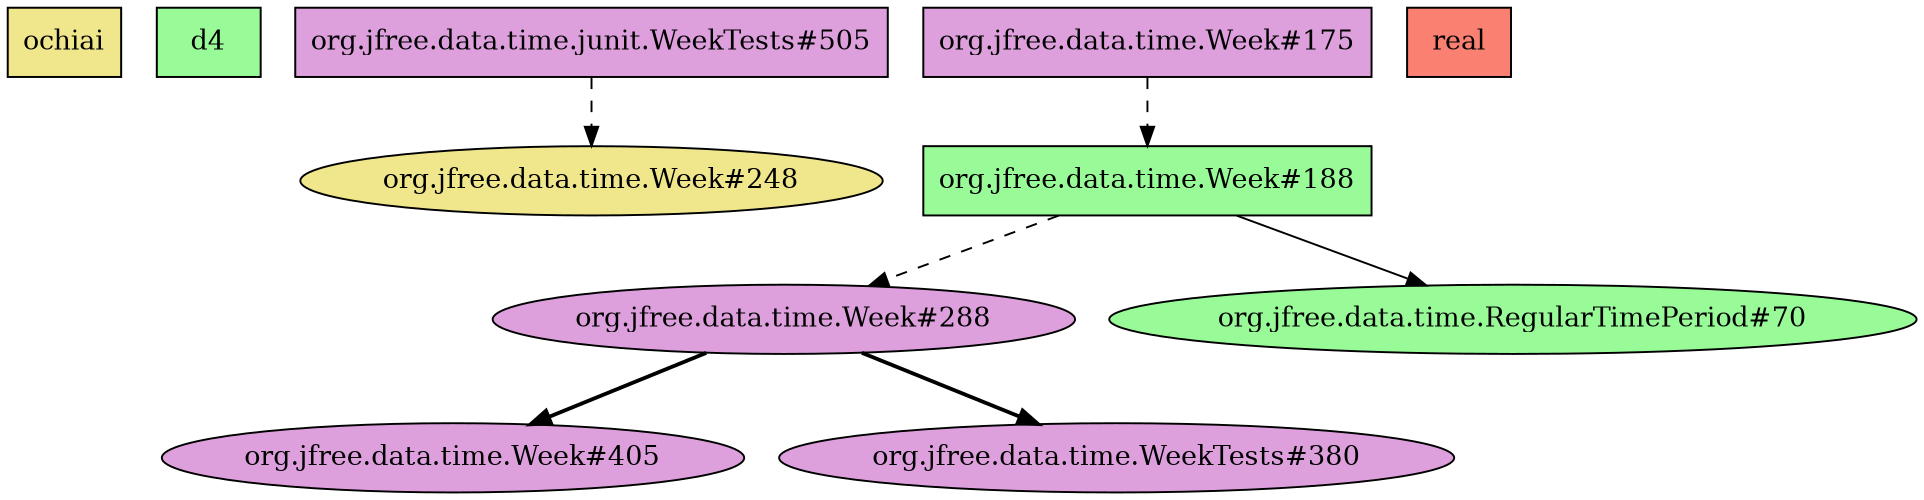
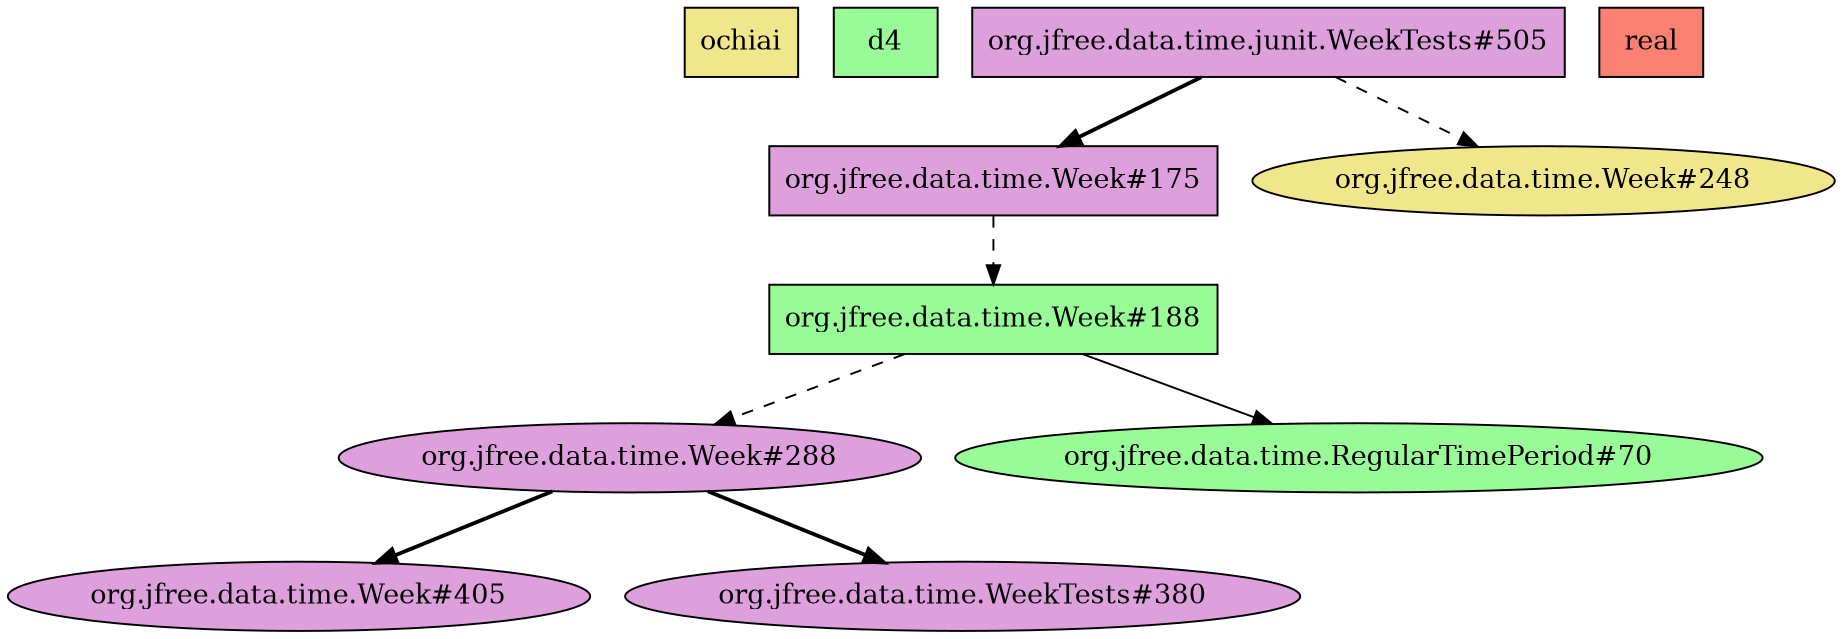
  digraph {
    node [fillcolor=plum shape=box style="striped,filled"]
    edge [style=bold]
    ochiai [fillcolor=khaki]
    d4 [fillcolor=palegreen]
    "org.jfree.data.time.junit.WeekTests#505"
    "org.jfree.data.time.Week#175"
    "org.jfree.data.time.Week#248" [fillcolor=khaki style=filled shape=""]
    "org.jfree.data.time.Week#188" [fillcolor=palegreen]
    "org.jfree.data.time.Week#288" [style=filled shape=""]
    "org.jfree.data.time.RegularTimePeriod#70" [fillcolor=palegreen style=filled shape=""]
    "org.jfree.data.time.Week#405" [style=filled shape=""]
    n10 [label="org.jfree.data.time.WeekTests#380" style=filled shape=""]
    real [fillcolor=salmon]
+   "org.jfree.data.time.junit.WeekTests#505" -> "org.jfree.data.time.Week#175"
    "org.jfree.data.time.junit.WeekTests#505" -> "org.jfree.data.time.Week#248" [style=dashed]
    "org.jfree.data.time.Week#175" -> "org.jfree.data.time.Week#188" [style=dashed]
    "org.jfree.data.time.Week#188" -> "org.jfree.data.time.Week#288" [style=dashed]
    "org.jfree.data.time.Week#188" -> "org.jfree.data.time.RegularTimePeriod#70" [style=solid]
    "org.jfree.data.time.Week#288" -> "org.jfree.data.time.Week#405"
    "org.jfree.data.time.Week#288" -> n10
  }
